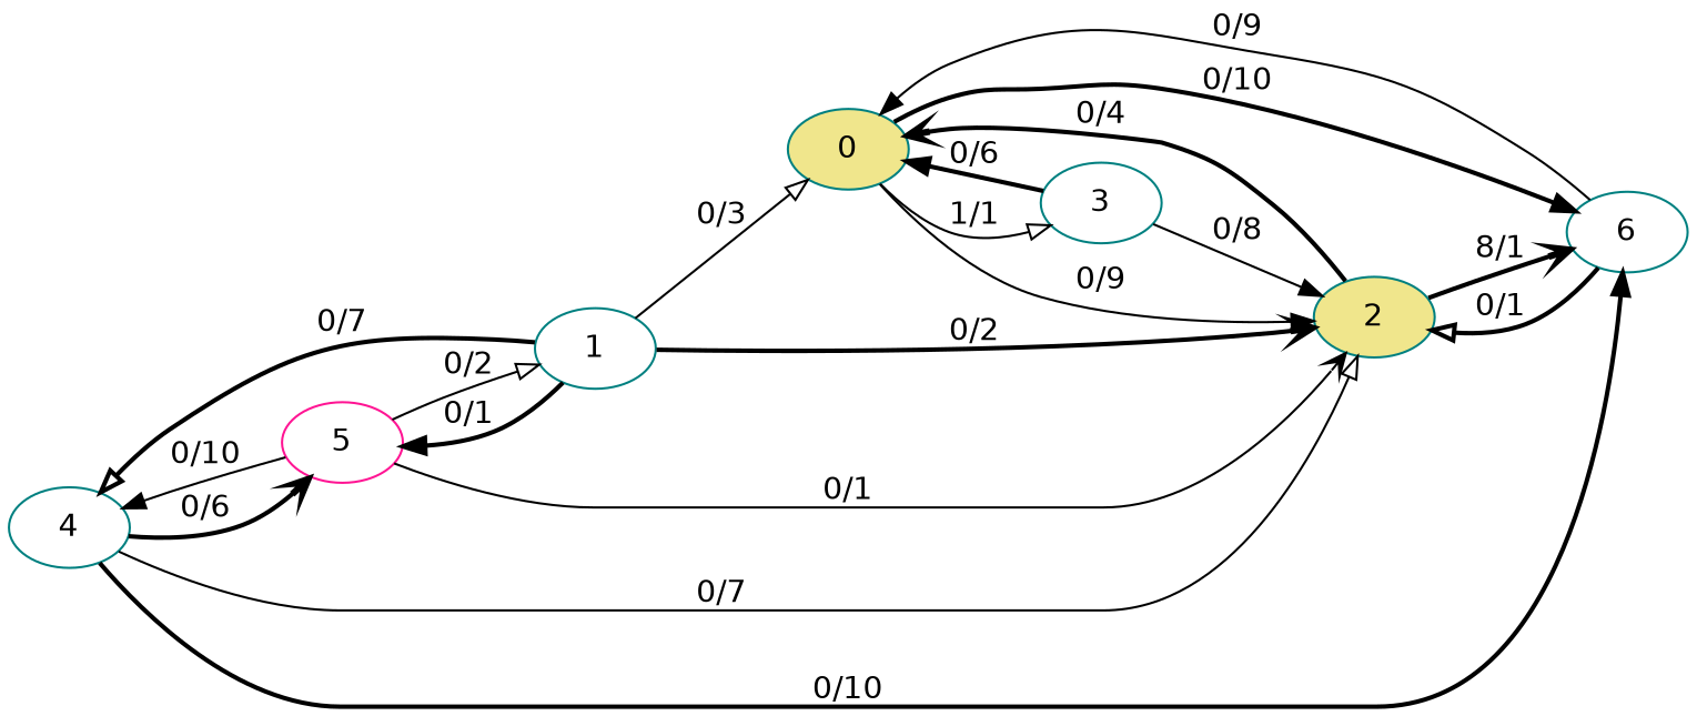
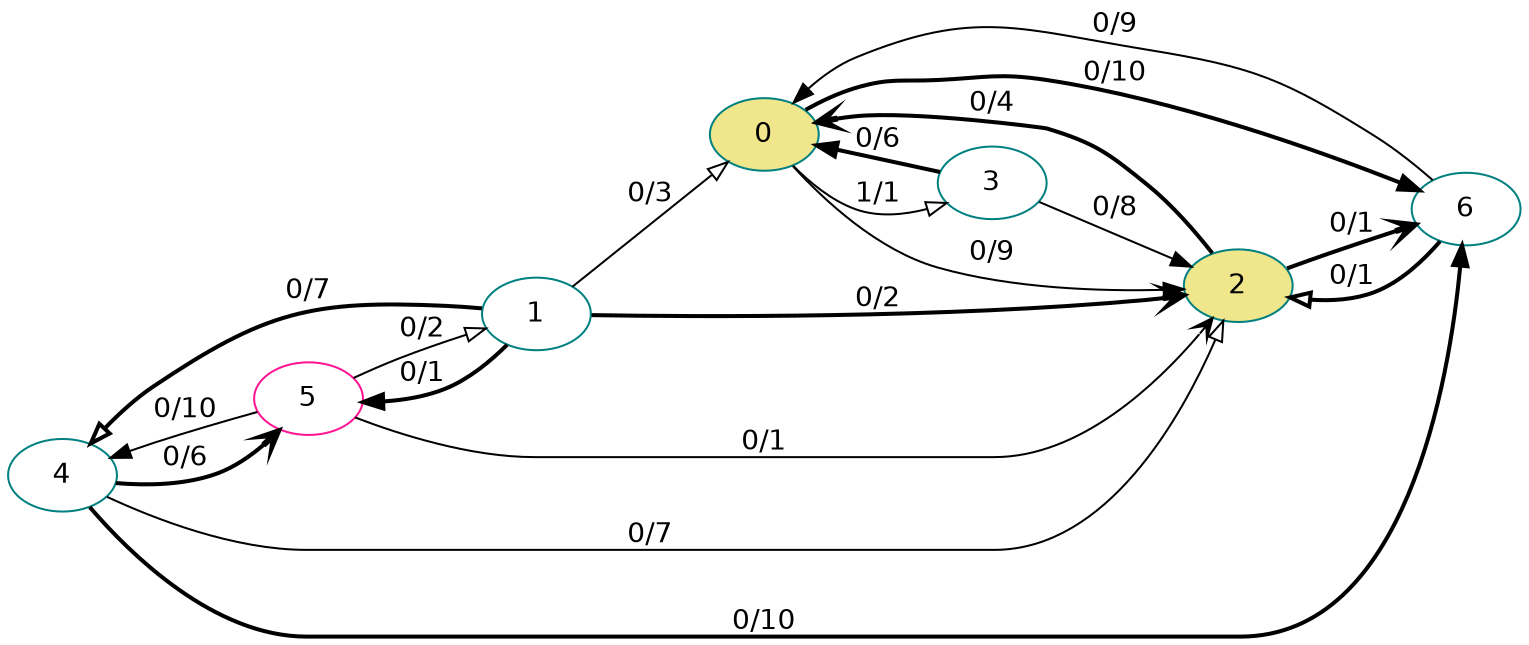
  digraph {
    fontname="DejaVu Sans"
    rankdir=LR
    node [color=teal fillcolor=white fontname="DejaVu Sans" style=filled]
    edge [arrowhead=normal fontname="DejaVu Sans" style=bold]
    0 [fillcolor=khaki]
    2 [fillcolor=khaki]
    3
    6
    1
    4
    5 [color=deeppink]
    0 -> 2 [label="0/9" style=solid]
    0 -> 3 [arrowhead=onormal label="1/1" style=solid]
    0 -> 6 [label="0/10"]
    2 -> 0 [arrowhead=vee label="0/4"]
-   2 -> 6 [arrowhead=vee label="8/1"]
+   2 -> 6 [arrowhead=vee label="0/1"]
    3 -> 0 [label="0/6"]
    3 -> 2 [label="0/8" style=solid]
    6 -> 0 [label="0/9" style=solid]
    6 -> 2 [arrowhead=onormal label="0/1"]
    1 -> 0 [arrowhead=onormal label="0/3" style=solid]
    1 -> 2 [arrowhead=vee label="0/2"]
    1 -> 4 [arrowhead=onormal label="0/7"]
    1 -> 5 [label="0/1"]
    4 -> 2 [arrowhead=onormal label="0/7" style=solid]
    4 -> 6 [label="0/10"]
    4 -> 5 [arrowhead=vee label="0/6"]
    5 -> 2 [arrowhead=vee label="0/1" style=solid]
    5 -> 1 [arrowhead=onormal label="0/2" style=solid]
    5 -> 4 [label="0/10" style=solid]
  }
